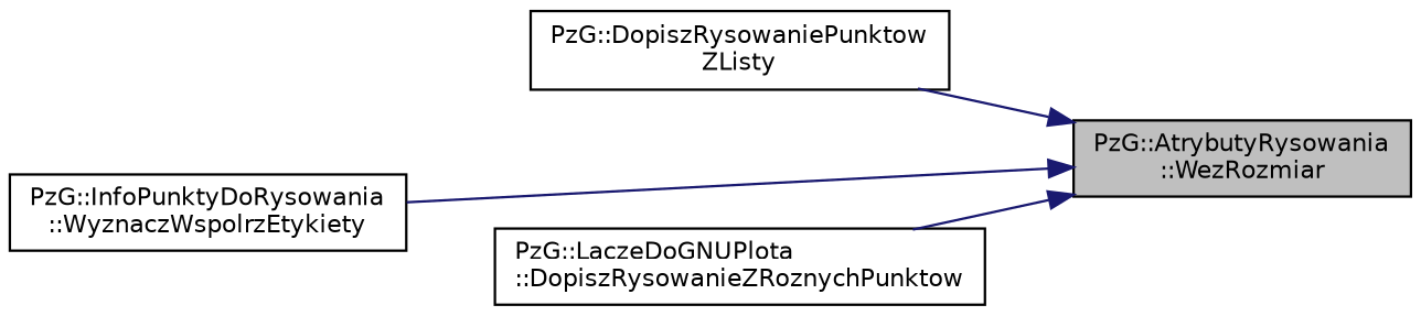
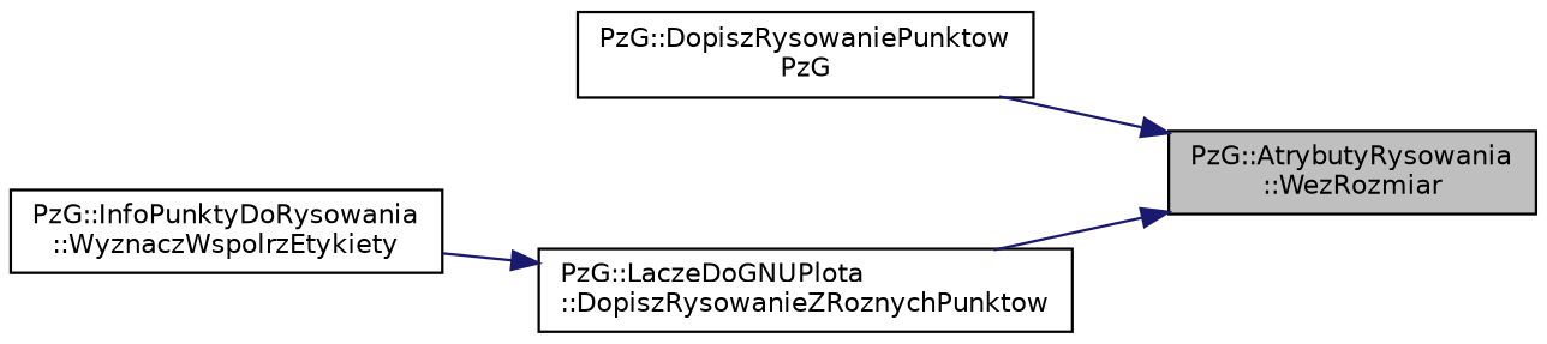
  digraph {
    rankdir=RL
    node [color=black fillcolor=white fontname=Helvetica fontsize=10 shape=record style=filled]
    edge [color=midnightblue dir=back fontname=Helvetica fontsize=10 labelfontname=Helvetica labelfontsize=10 style=solid]
    n1 [fillcolor=grey75 fontcolor=black height=0.2 label="PzG::AtrybutyRysowania\l::WezRozmiar" width=0.4]
-   n2 [height=0.2 label="PzG::DopiszRysowaniePunktow\lZListy" width=0.4]
+   n2 [height=0.2 label="PzG::DopiszRysowaniePunktow\lPzG" width=0.4]
    n3 [height=0.2 label="PzG::InfoPunktyDoRysowania\l::WyznaczWspolrzEtykiety" width=0.4]
    n4 [height=0.2 label="PzG::LaczeDoGNUPlota\l::DopiszRysowanieZRoznychPunktow" width=0.4]
    n1 -> n2
-   n1 -> n3
+   n4 -> n3
    n1 -> n4
  }
